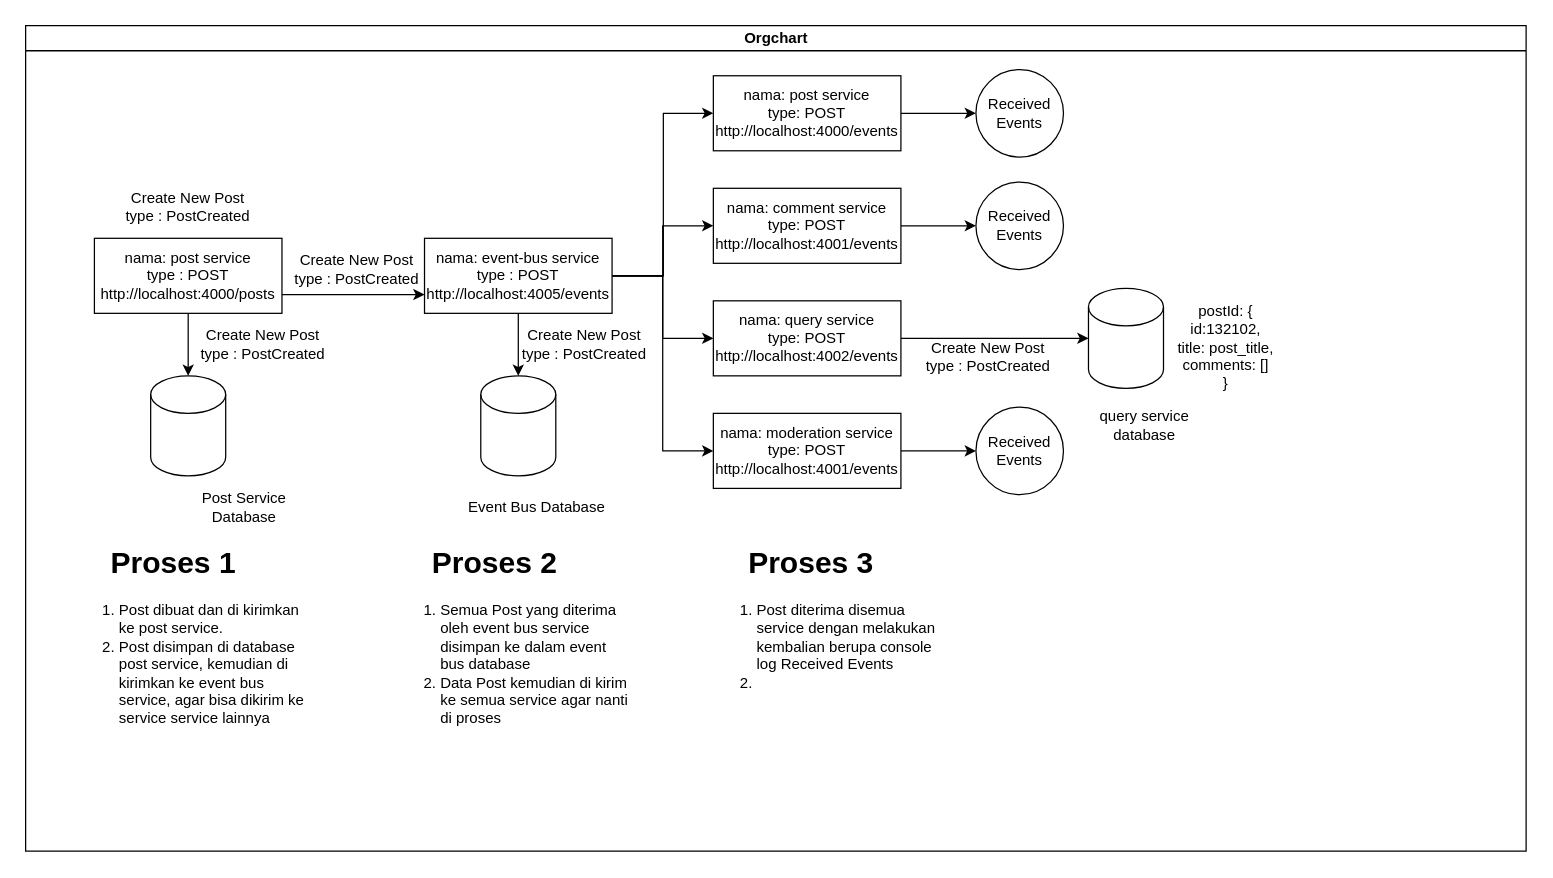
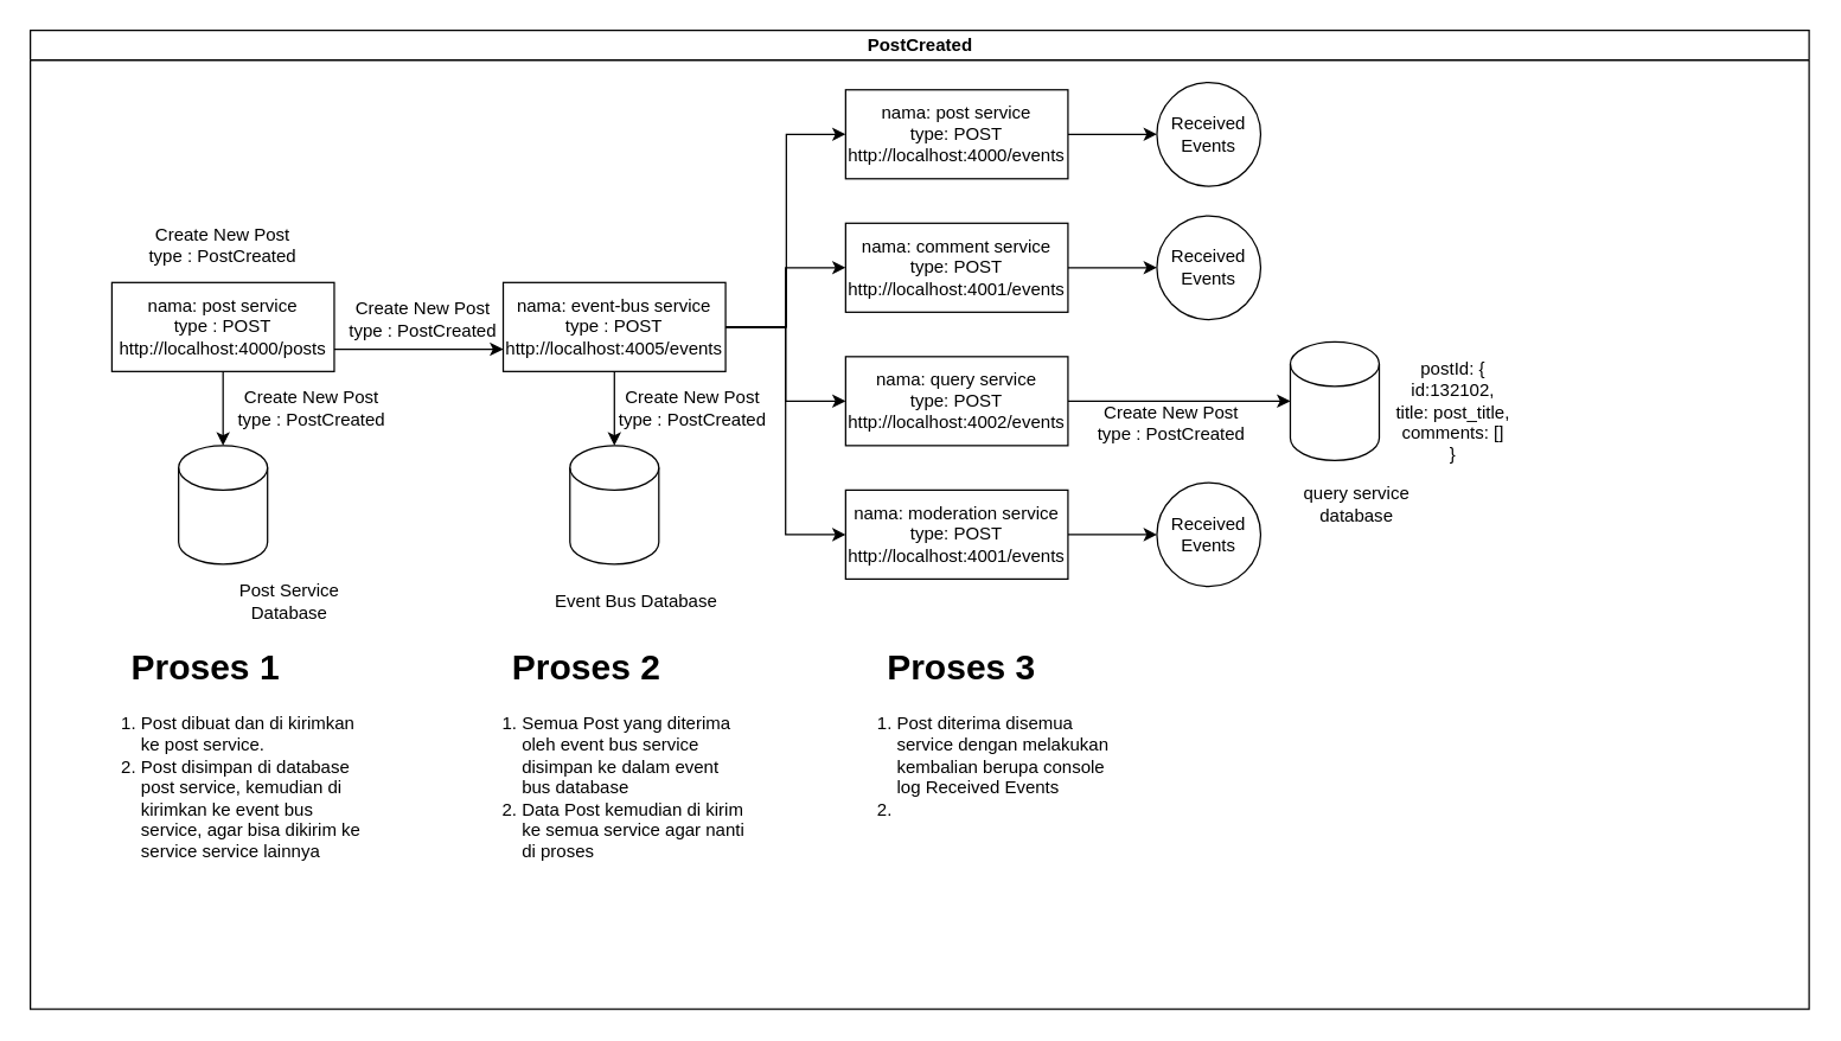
  <mxCell id="0" />
  <mxCell id="1" parent="0" />
- <mxCell id="2" value="Orgchart" style="swimlane;html=1;startSize=20;horizontal=1;containerType=tree;glass=0;" parent="1" vertex="1"><mxGeometry x="20" y="20" width="1200" height="660" as="geometry" /></mxCell>
+ <mxCell id="2" value="PostCreated" style="swimlane;html=1;startSize=20;horizontal=1;containerType=tree;glass=0;" parent="1" vertex="1"><mxGeometry x="20" y="20" width="1200" height="660" as="geometry" /></mxCell>
  <mxCell id="3" value="nama: post service&lt;br&gt;type : POST&lt;br&gt;http://localhost:4000/posts" style="rounded=0;whiteSpace=wrap;html=1;" vertex="1" parent="2"><mxGeometry x="55" y="170" width="150" height="60" as="geometry" /></mxCell>
  <mxCell id="4" value="Create New Post&lt;br&gt;type : PostCreated" style="text;html=1;strokeColor=none;fillColor=none;align=center;verticalAlign=middle;whiteSpace=wrap;rounded=0;" vertex="1" parent="2"><mxGeometry x="70" y="130" width="120" height="30" as="geometry" /></mxCell>
  <mxCell id="5" value="Create New Post&lt;br&gt;type : PostCreated" style="text;html=1;strokeColor=none;fillColor=none;align=center;verticalAlign=middle;whiteSpace=wrap;rounded=0;" vertex="1" parent="2"><mxGeometry x="205" y="180" width="120" height="30" as="geometry" /></mxCell>
  <mxCell id="6" style="edgeStyle=orthogonalEdgeStyle;rounded=0;orthogonalLoop=1;jettySize=auto;html=1;exitX=1;exitY=0.5;exitDx=0;exitDy=0;entryX=0;entryY=0.5;entryDx=0;entryDy=0;" edge="1" parent="2" source="10" target="21"><mxGeometry relative="1" as="geometry"><Array as="points"><mxPoint x="510" y="200" /><mxPoint x="510" y="70" /></Array></mxGeometry></mxCell>
  <mxCell id="7" style="edgeStyle=orthogonalEdgeStyle;rounded=0;orthogonalLoop=1;jettySize=auto;html=1;exitX=1;exitY=0.5;exitDx=0;exitDy=0;entryX=0;entryY=0.5;entryDx=0;entryDy=0;" edge="1" parent="2" source="10" target="25"><mxGeometry relative="1" as="geometry" /></mxCell>
  <mxCell id="8" style="edgeStyle=orthogonalEdgeStyle;rounded=0;orthogonalLoop=1;jettySize=auto;html=1;exitX=1;exitY=0.5;exitDx=0;exitDy=0;entryX=0;entryY=0.5;entryDx=0;entryDy=0;" edge="1" parent="2" source="10" target="27"><mxGeometry relative="1" as="geometry" /></mxCell>
  <mxCell id="9" style="edgeStyle=orthogonalEdgeStyle;rounded=0;orthogonalLoop=1;jettySize=auto;html=1;exitX=1;exitY=0.5;exitDx=0;exitDy=0;entryX=0;entryY=0.5;entryDx=0;entryDy=0;" edge="1" parent="2" source="10" target="29"><mxGeometry relative="1" as="geometry" /></mxCell>
  <mxCell id="10" value="nama: event-bus service&lt;br&gt;type : POST&lt;br&gt;http://localhost:4005/events" style="rounded=0;whiteSpace=wrap;html=1;" vertex="1" parent="2"><mxGeometry x="319" y="170" width="150" height="60" as="geometry" /></mxCell>
  <mxCell id="11" value="" style="endArrow=classic;html=1;rounded=0;entryX=0;entryY=0.75;entryDx=0;entryDy=0;exitX=1;exitY=0.75;exitDx=0;exitDy=0;" edge="1" parent="2" source="3" target="10"><mxGeometry width="50" height="50" relative="1" as="geometry"><mxPoint x="210" y="270" as="sourcePoint" /><mxPoint x="260" y="220" as="targetPoint" /></mxGeometry></mxCell>
  <mxCell id="12" value="" style="shape=cylinder3;whiteSpace=wrap;html=1;boundedLbl=1;backgroundOutline=1;size=15;" vertex="1" parent="2"><mxGeometry x="100" y="280" width="60" height="80" as="geometry" /></mxCell>
  <mxCell id="13" value="Post Service Database" style="text;html=1;strokeColor=none;fillColor=none;align=center;verticalAlign=middle;whiteSpace=wrap;rounded=0;" vertex="1" parent="2"><mxGeometry x="115" y="370" width="120" height="30" as="geometry" /></mxCell>
  <mxCell id="14" value="Create New Post&lt;br&gt;type : PostCreated" style="text;html=1;strokeColor=none;fillColor=none;align=center;verticalAlign=middle;whiteSpace=wrap;rounded=0;" vertex="1" parent="2"><mxGeometry x="130" y="240" width="120" height="30" as="geometry" /></mxCell>
  <mxCell id="15" value="" style="endArrow=classic;html=1;rounded=0;exitX=0.5;exitY=1;exitDx=0;exitDy=0;" edge="1" parent="2" source="3" target="12"><mxGeometry width="50" height="50" relative="1" as="geometry"><mxPoint x="210" y="280" as="sourcePoint" /><mxPoint x="260" y="230" as="targetPoint" /></mxGeometry></mxCell>
  <mxCell id="16" value="" style="shape=cylinder3;whiteSpace=wrap;html=1;boundedLbl=1;backgroundOutline=1;size=15;" vertex="1" parent="2"><mxGeometry x="364" y="280" width="60" height="80" as="geometry" /></mxCell>
  <mxCell id="17" value="Event Bus Database" style="text;html=1;strokeColor=none;fillColor=none;align=center;verticalAlign=middle;whiteSpace=wrap;rounded=0;" vertex="1" parent="2"><mxGeometry x="349" y="370" width="120" height="30" as="geometry" /></mxCell>
  <mxCell id="18" value="" style="endArrow=classic;html=1;rounded=0;exitX=0.5;exitY=1;exitDx=0;exitDy=0;" edge="1" parent="2" source="10" target="16"><mxGeometry width="50" height="50" relative="1" as="geometry"><mxPoint x="210" y="280" as="sourcePoint" /><mxPoint x="260" y="230" as="targetPoint" /></mxGeometry></mxCell>
  <mxCell id="19" value="Create New Post&lt;br&gt;type : PostCreated" style="text;html=1;strokeColor=none;fillColor=none;align=center;verticalAlign=middle;whiteSpace=wrap;rounded=0;" vertex="1" parent="2"><mxGeometry x="387" y="240" width="120" height="30" as="geometry" /></mxCell>
  <mxCell id="20" style="edgeStyle=orthogonalEdgeStyle;rounded=0;orthogonalLoop=1;jettySize=auto;html=1;exitX=1;exitY=0.5;exitDx=0;exitDy=0;entryX=0;entryY=0.5;entryDx=0;entryDy=0;" edge="1" parent="2" source="21" target="30"><mxGeometry relative="1" as="geometry" /></mxCell>
  <mxCell id="21" value="nama: post service&lt;br&gt;type: POST&lt;br&gt;http://localhost:4000/events" style="rounded=0;whiteSpace=wrap;html=1;" vertex="1" parent="2"><mxGeometry x="550" y="40" width="150" height="60" as="geometry" /></mxCell>
  <mxCell id="22" value="&lt;h1&gt;&amp;nbsp; &amp;nbsp; &amp;nbsp;Proses 1&lt;/h1&gt;&lt;p&gt;&lt;/p&gt;&lt;ol&gt;&lt;li&gt;Post dibuat dan di kirimkan ke post service.&lt;/li&gt;&lt;li&gt;Post disimpan di database post service, kemudian di kirimkan ke event bus service, agar bisa dikirim ke service service lainnya&lt;/li&gt;&lt;/ol&gt;&lt;p&gt;&lt;/p&gt;&lt;p&gt;&lt;br&gt;&lt;/p&gt;" style="text;html=1;strokeColor=none;fillColor=none;spacing=5;spacingTop=-20;whiteSpace=wrap;overflow=hidden;rounded=0;" vertex="1" parent="2"><mxGeometry x="30" y="410" width="200" height="170" as="geometry" /></mxCell>
  <mxCell id="23" value="&lt;h1&gt;&amp;nbsp; &amp;nbsp; &amp;nbsp;Proses 2&lt;/h1&gt;&lt;p&gt;&lt;/p&gt;&lt;ol&gt;&lt;li&gt;Semua Post yang diterima oleh event bus service disimpan ke dalam event bus database&lt;/li&gt;&lt;li&gt;Data Post kemudian di kirim ke semua service agar nanti di proses&lt;/li&gt;&lt;/ol&gt;&lt;p&gt;&lt;/p&gt;&lt;p&gt;&lt;br&gt;&lt;/p&gt;" style="text;html=1;strokeColor=none;fillColor=none;spacing=5;spacingTop=-20;whiteSpace=wrap;overflow=hidden;rounded=0;" vertex="1" parent="2"><mxGeometry x="287" y="410" width="200" height="170" as="geometry" /></mxCell>
  <mxCell id="24" style="edgeStyle=orthogonalEdgeStyle;rounded=0;orthogonalLoop=1;jettySize=auto;html=1;exitX=1;exitY=0.5;exitDx=0;exitDy=0;entryX=0;entryY=0.5;entryDx=0;entryDy=0;" edge="1" parent="2" source="25" target="36"><mxGeometry relative="1" as="geometry" /></mxCell>
  <mxCell id="25" value="nama: comment service&lt;br&gt;type: POST&lt;br&gt;http://localhost:4001/events" style="rounded=0;whiteSpace=wrap;html=1;" vertex="1" parent="2"><mxGeometry x="550" y="130" width="150" height="60" as="geometry" /></mxCell>
  <mxCell id="26" style="edgeStyle=orthogonalEdgeStyle;rounded=0;orthogonalLoop=1;jettySize=auto;html=1;exitX=1;exitY=0.5;exitDx=0;exitDy=0;" edge="1" parent="2" source="27" target="33"><mxGeometry relative="1" as="geometry" /></mxCell>
  <mxCell id="27" value="nama: query service&lt;br&gt;type: POST&lt;br&gt;http://localhost:4002/events" style="rounded=0;whiteSpace=wrap;html=1;" vertex="1" parent="2"><mxGeometry x="550" y="220" width="150" height="60" as="geometry" /></mxCell>
  <mxCell id="28" style="edgeStyle=orthogonalEdgeStyle;rounded=0;orthogonalLoop=1;jettySize=auto;html=1;exitX=1;exitY=0.5;exitDx=0;exitDy=0;entryX=0;entryY=0.5;entryDx=0;entryDy=0;" edge="1" parent="2" source="29" target="37"><mxGeometry relative="1" as="geometry" /></mxCell>
  <mxCell id="29" value="nama: moderation service&lt;br&gt;type: POST&lt;br&gt;http://localhost:4001/events" style="rounded=0;whiteSpace=wrap;html=1;" vertex="1" parent="2"><mxGeometry x="550" y="310" width="150" height="60" as="geometry" /></mxCell>
  <mxCell id="30" value="Received&lt;br&gt;Events" style="ellipse;whiteSpace=wrap;html=1;" vertex="1" parent="2"><mxGeometry x="760" y="35" width="70" height="70" as="geometry" /></mxCell>
  <mxCell id="31" value="query service database" style="text;html=1;strokeColor=none;fillColor=none;align=center;verticalAlign=middle;whiteSpace=wrap;rounded=0;" vertex="1" parent="2"><mxGeometry x="855" y="305" width="80" height="30" as="geometry" /></mxCell>
  <mxCell id="32" value="Create New Post&lt;br&gt;type : PostCreated" style="text;html=1;strokeColor=none;fillColor=none;align=center;verticalAlign=middle;whiteSpace=wrap;rounded=0;" vertex="1" parent="2"><mxGeometry x="710" y="250" width="120" height="30" as="geometry" /></mxCell>
  <mxCell id="33" value="" style="shape=cylinder3;whiteSpace=wrap;html=1;boundedLbl=1;backgroundOutline=1;size=15;" vertex="1" parent="2"><mxGeometry x="850" y="210" width="60" height="80" as="geometry" /></mxCell>
  <mxCell id="34" value="&lt;br&gt;postId: {&lt;br&gt;id:132102,&lt;br&gt;title: post_title,&lt;br&gt;comments: []&lt;br&gt;}" style="text;html=1;strokeColor=none;fillColor=none;align=center;verticalAlign=middle;whiteSpace=wrap;rounded=0;" vertex="1" parent="2"><mxGeometry x="920" y="235" width="80" height="30" as="geometry" /></mxCell>
  <mxCell id="35" value="&lt;h1&gt;&amp;nbsp; &amp;nbsp; &amp;nbsp;Proses 3&lt;/h1&gt;&lt;p&gt;&lt;/p&gt;&lt;ol&gt;&lt;li&gt;Post diterima disemua service dengan melakukan kembalian berupa console log Received Events&lt;/li&gt;&lt;li&gt;&lt;br&gt;&lt;/li&gt;&lt;/ol&gt;&lt;p&gt;&lt;/p&gt;&lt;p&gt;&lt;br&gt;&lt;/p&gt;" style="text;html=1;strokeColor=none;fillColor=none;spacing=5;spacingTop=-20;whiteSpace=wrap;overflow=hidden;rounded=0;" vertex="1" parent="2"><mxGeometry x="540" y="410" width="200" height="170" as="geometry" /></mxCell>
  <mxCell id="36" value="Received&lt;br&gt;Events" style="ellipse;whiteSpace=wrap;html=1;" vertex="1" parent="2"><mxGeometry x="760" y="125" width="70" height="70" as="geometry" /></mxCell>
  <mxCell id="37" value="Received&lt;br&gt;Events" style="ellipse;whiteSpace=wrap;html=1;" vertex="1" parent="2"><mxGeometry x="760" y="305" width="70" height="70" as="geometry" /></mxCell>
